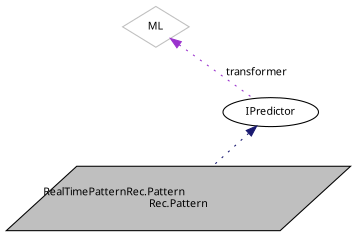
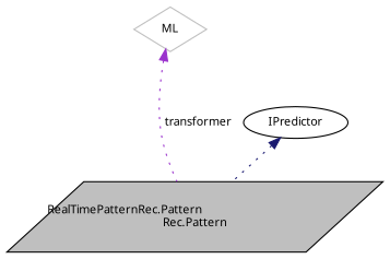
  digraph {
    fontname="Noto Sans"
    node [color=black fillcolor=white fontname="Noto Sans" fontsize=10 style=filled]
    edge [dir=back fontname="Noto Sans" fontsize=10 labelfontname=Helvetica labelfontsize=10 style=dotted]
    n1 [fillcolor=grey75 fontcolor=black height=0.2 label="RealTimePatternRec.Pattern\lRec.Pattern" shape=parallelogram width=0.4]
    n2 [height=0.2 label=IPredictor shape=ellipse width=0.4]
    n3 [color=grey75 height=0.2 label=ML shape=diamond width=0.4]
    n2 -> n1 [color=midnightblue]
-   n3 -> n2 [color=darkorchid3 label=" transformer"]
+   n3 -> n1 [color=darkorchid3 label=" transformer"]
  }
